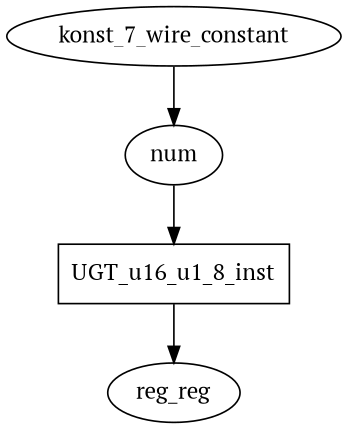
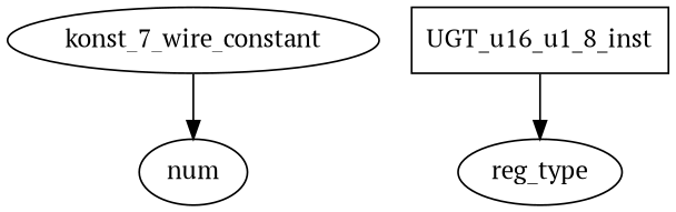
  digraph {
    fontname="PT Serif"
    node [fontname="PT Serif"]
    edge [fontname="PT Serif"]
    konst_7_wire_constant [shape=ellipse]
    num
    UGT_u16_u1_8_inst [shape=rectangle]
-   reg_type [label=reg_reg]
+   reg_type
    konst_7_wire_constant -> num
-   num -> UGT_u16_u1_8_inst
    UGT_u16_u1_8_inst -> reg_type
  }
